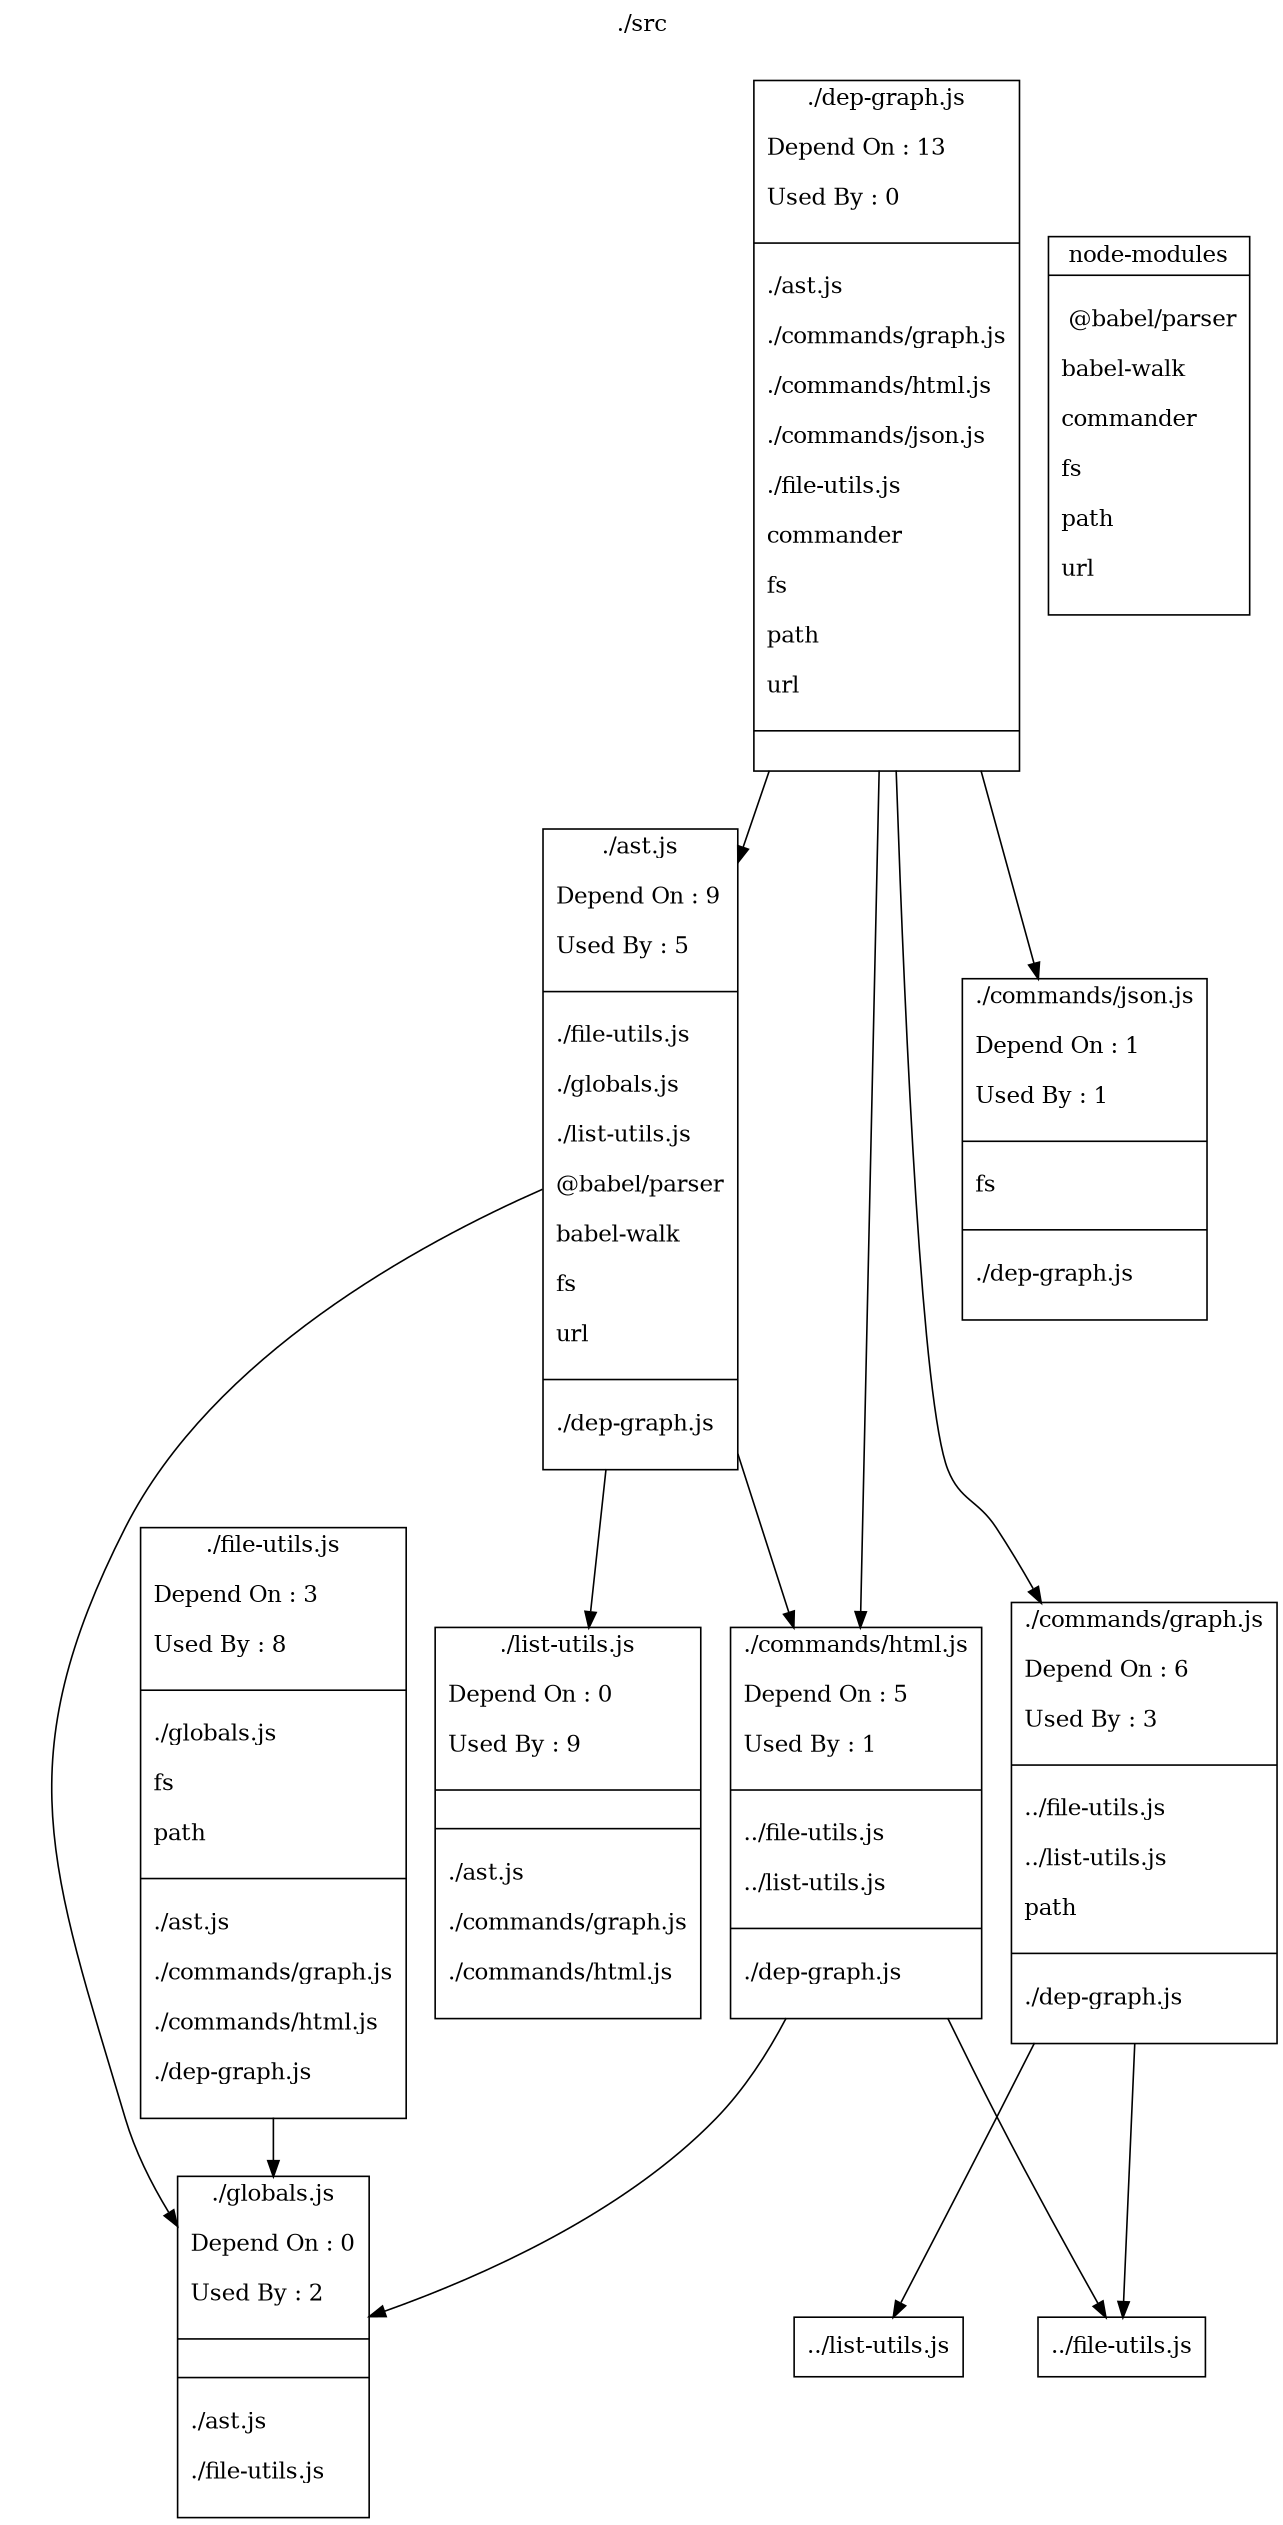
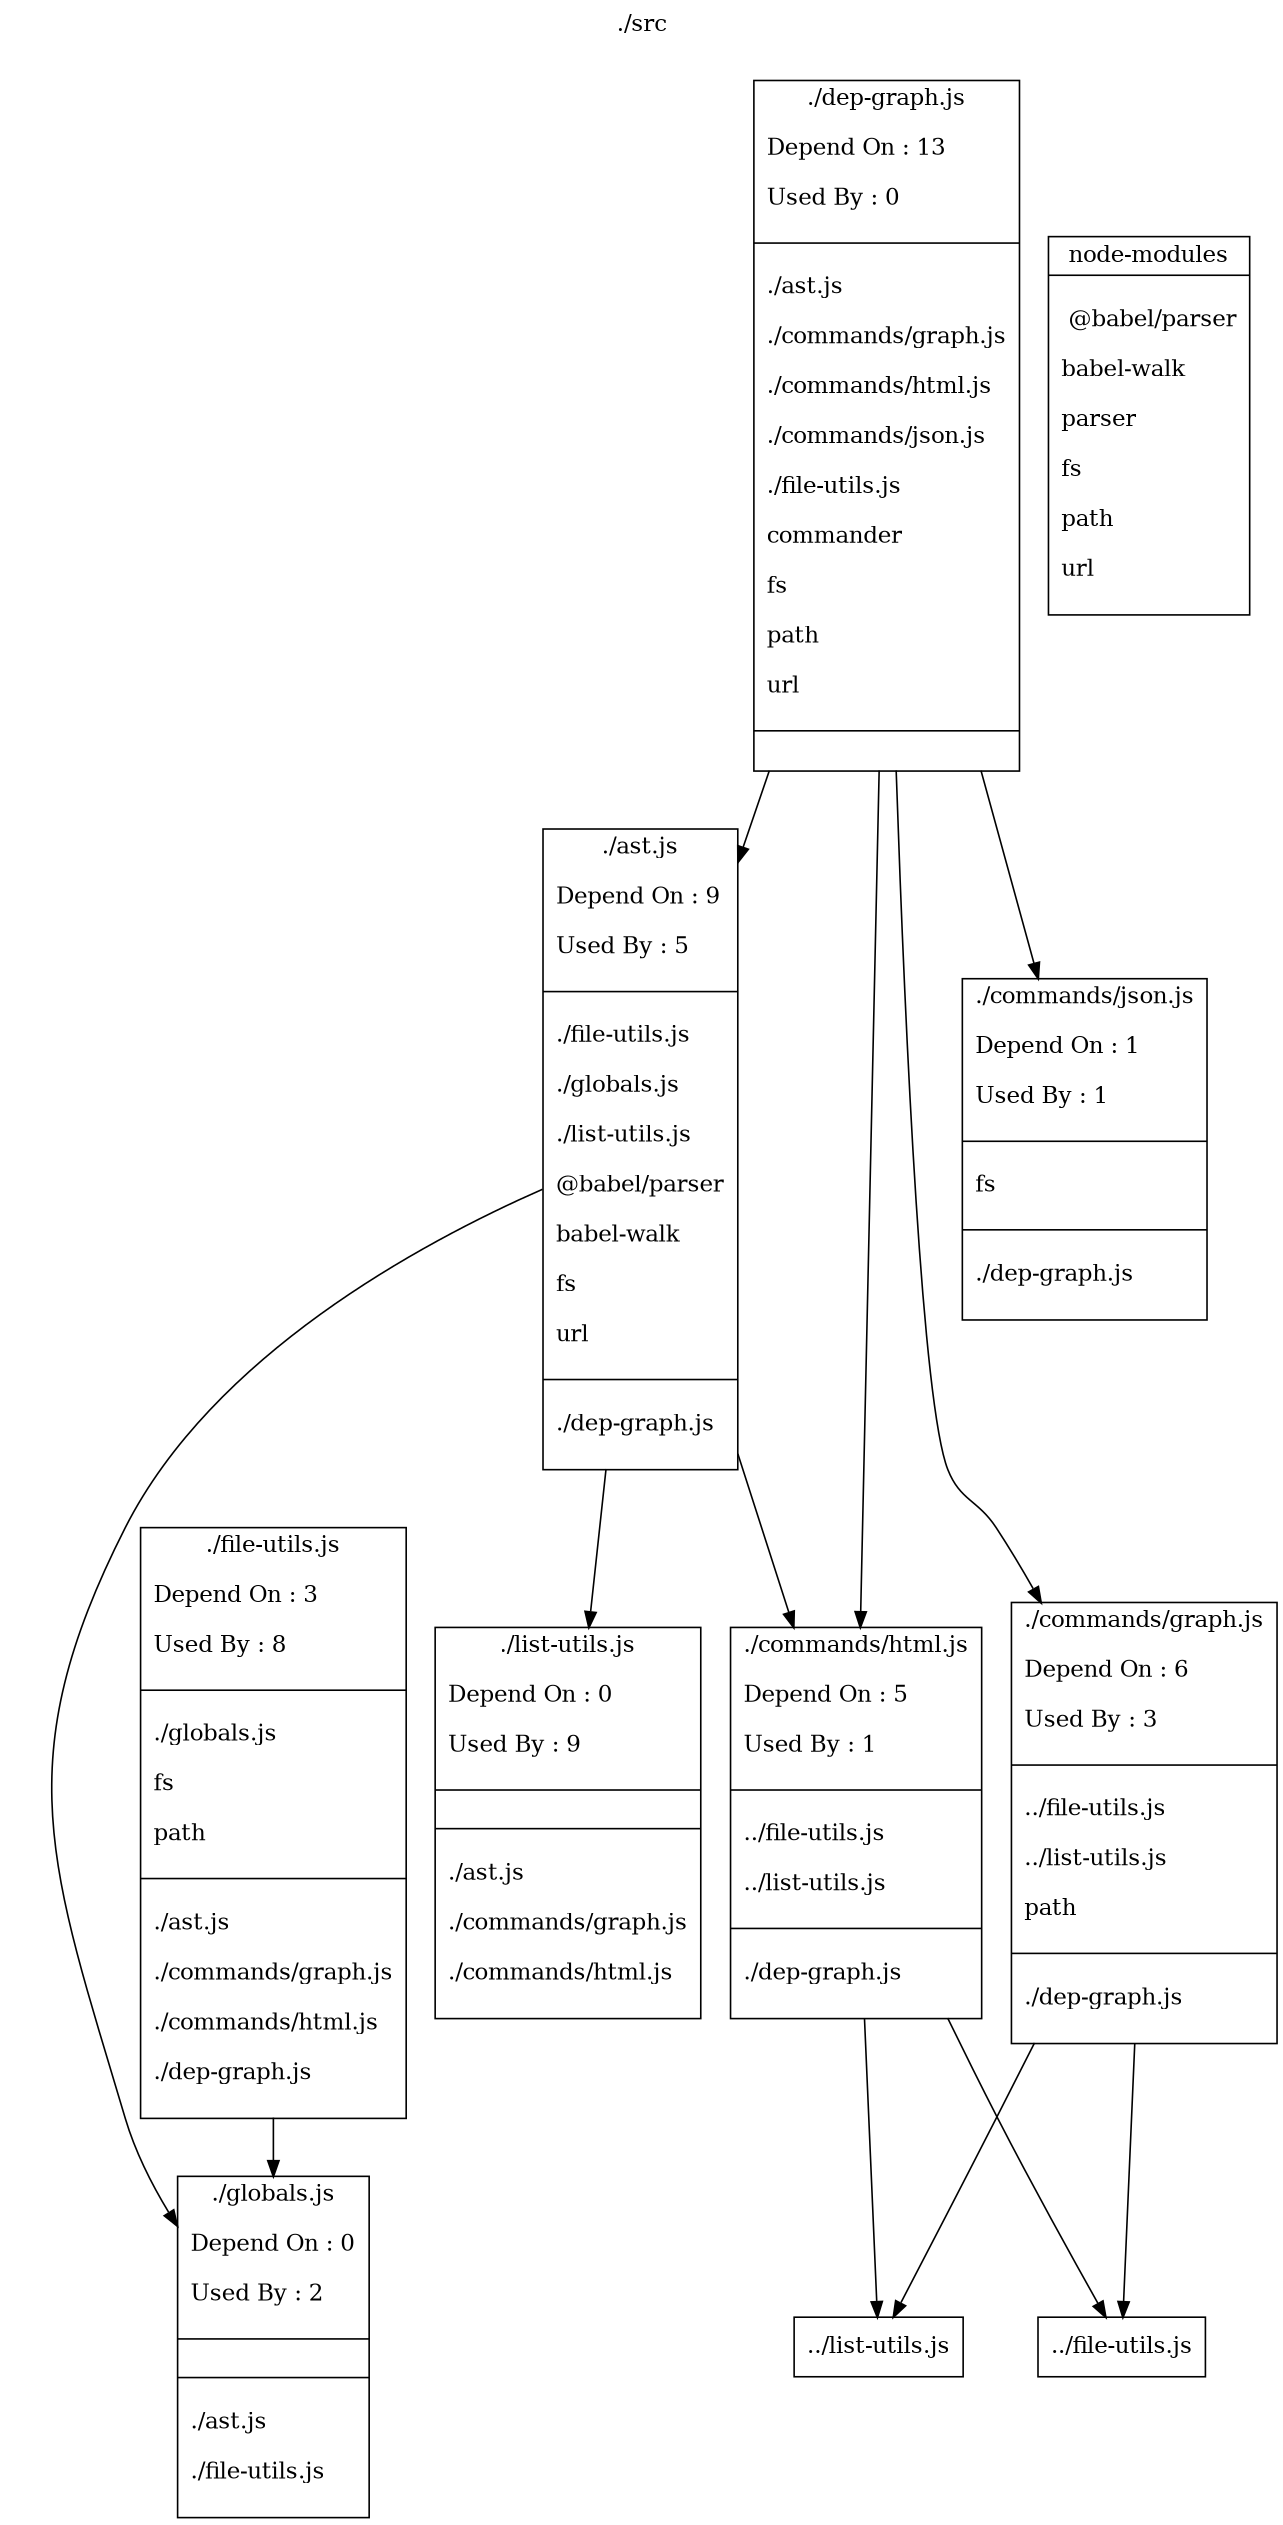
  digraph {
    label="./src"
    labelloc=t
    node [shape=record]
    n1 [label="{ ./ast.js\n\nDepend On : 9\l\nUsed By : 5\l\n|\n		./file-utils.js\l\n		./globals.js\l\n		./list-utils.js\l\n		@babel/parser\l\n		babel-walk\l\n		fs\l\n		url\l\n|\n		./dep-graph.js\l\n}"]
    n2 [label="{ ./globals.js\n\nDepend On : 0\l\nUsed By : 2\l\n|\n|\n		./ast.js\l\n		./file-utils.js\l\n}"]
    n3 [label="{ ./list-utils.js\n\nDepend On : 0\l\nUsed By : 9\l\n|\n|\n		./ast.js\l\n		./commands/graph.js\l\n		./commands/html.js\l\n}"]
    n4 [label="{ ./commands/html.js\n\nDepend On : 5\l\nUsed By : 1\l\n|\n		../file-utils.js\l\n		../list-utils.js\l\n|\n		./dep-graph.js\l\n}"]
    n5 [label="{ ./file-utils.js\n\nDepend On : 3\l\nUsed By : 8\l\n|\n		./globals.js\l\n		fs\l\n		path\l\n|\n		./ast.js\l\n		./commands/graph.js\l\n		./commands/html.js\l\n		./dep-graph.js\l\n}"]
    n6 [label="{ ./dep-graph.js\n\nDepend On : 13\l\nUsed By : 0\l\n|\n		./ast.js\l\n		./commands/graph.js\l\n		./commands/html.js\l\n		./commands/json.js\l\n		./file-utils.js\l\n		commander\l\n		fs\l\n		path\l\n		url\l\n|\n}"]
    n7 [label="{ ./commands/graph.js\n\nDepend On : 6\l\nUsed By : 3\l\n|\n		../file-utils.js\l\n		../list-utils.js\l\n		path\l\n|\n		./dep-graph.js\l\n}"]
    n8 [label="{ ./commands/json.js\n\nDepend On : 1\l\nUsed By : 1\l\n|\n		fs\l\n|\n		./dep-graph.js\l\n}"]
    "../file-utils.js"
    "../list-utils.js"
-   n11 [label="{node-modules\n | \n 		@babel/parser\l\n		babel-walk\l\n		commander\l\n		fs\l\n		path\l\n		url\l\n}"]
+   n11 [label="{node-modules\n | \n 		@babel/parser\l\n		babel-walk\l\n		parser\l\n		fs\l\n		path\l\n		url\l\n}"]
    n1 -> n2
    n1 -> n3
    n1 -> n4
    n4 -> "../file-utils.js"
-   n4 -> n2
+   n4 -> "../list-utils.js"
    n5 -> n2
    n6 -> n1
    n6 -> n4
    n6 -> n7
    n6 -> n8
    n7 -> "../file-utils.js"
    n7 -> "../list-utils.js"
  }
